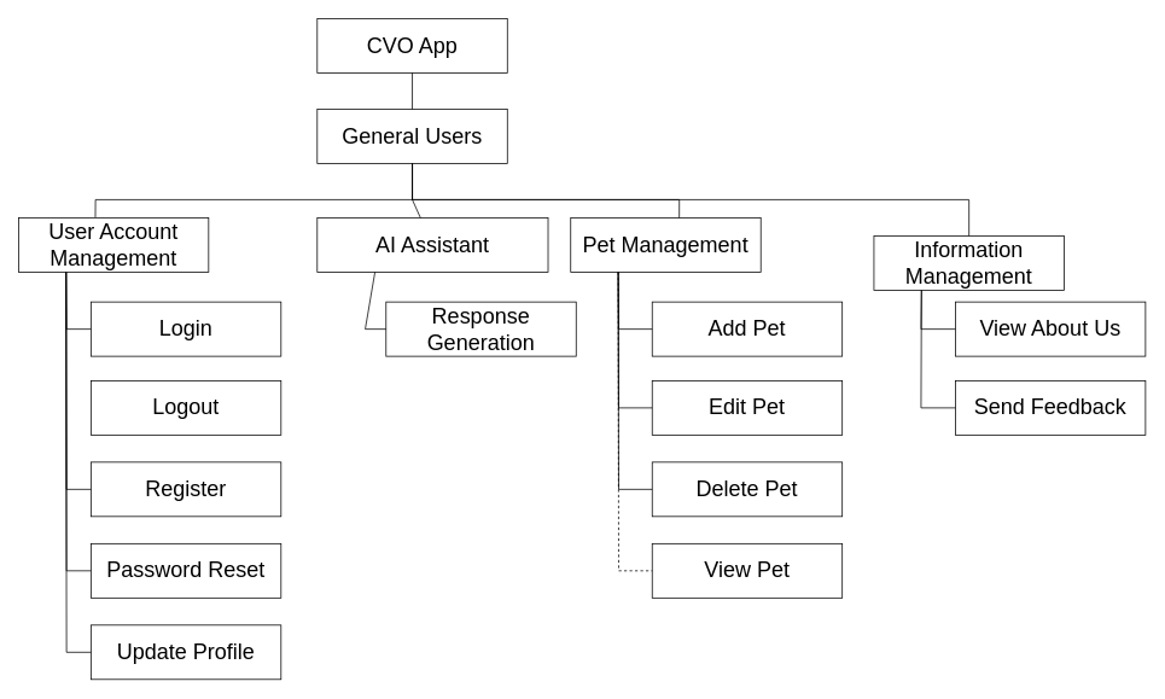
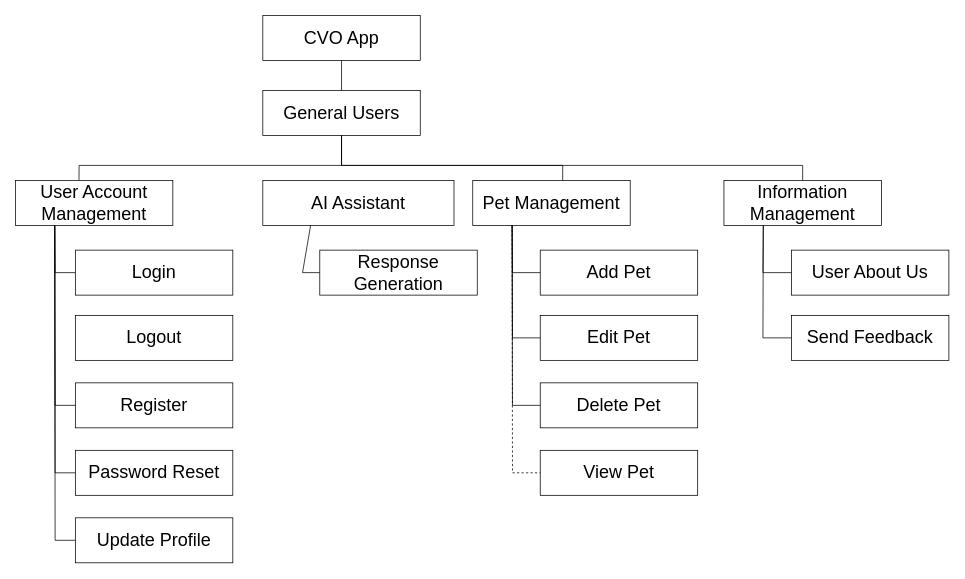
  <mxCell id="0" />
  <mxCell id="1" parent="0" />
  <mxCell id="2" value="&lt;font style=&quot;font-size: 24px;&quot;&gt;CVO App&lt;/font&gt;" style="rounded=0;whiteSpace=wrap;html=1;" vertex="1" parent="1"><mxGeometry x="350" y="20" width="210" height="60" as="geometry" /></mxCell>
  <mxCell id="3" value="&lt;span style=&quot;font-size: 24px;&quot;&gt;General Users&lt;/span&gt;" style="rounded=0;whiteSpace=wrap;html=1;" vertex="1" parent="1"><mxGeometry x="350" y="120" width="210" height="60" as="geometry" /></mxCell>
  <mxCell id="4" value="" style="endArrow=none;html=1;rounded=0;entryX=0.5;entryY=1;entryDx=0;entryDy=0;" edge="1" parent="1" source="3" target="2"><mxGeometry width="50" height="50" relative="1" as="geometry"><mxPoint x="350" y="340" as="sourcePoint" /><mxPoint x="400" y="290" as="targetPoint" /></mxGeometry></mxCell>
  <mxCell id="5" value="" style="endArrow=none;html=1;rounded=0;entryX=0.5;entryY=1;entryDx=0;entryDy=0;exitX=0.404;exitY=-0.01;exitDx=0;exitDy=0;exitPerimeter=0;" edge="1" parent="1" source="6" target="3"><mxGeometry width="50" height="50" relative="1" as="geometry"><mxPoint x="110" y="220" as="sourcePoint" /><mxPoint x="400" y="290" as="targetPoint" /><Array as="points"><mxPoint x="105" y="220" /><mxPoint x="455" y="220" /></Array></mxGeometry></mxCell>
  <mxCell id="6" value="&lt;span style=&quot;font-size: 24px;&quot;&gt;User Account Management&lt;/span&gt;" style="rounded=0;whiteSpace=wrap;html=1;" vertex="1" parent="1"><mxGeometry x="20" y="240" width="210" height="60" as="geometry" /></mxCell>
  <mxCell id="7" value="&lt;span style=&quot;font-size: 24px;&quot;&gt;Login&lt;/span&gt;" style="rounded=0;whiteSpace=wrap;html=1;" vertex="1" parent="1"><mxGeometry x="100" y="333" width="210" height="60" as="geometry" /></mxCell>
  <mxCell id="8" value="&lt;span style=&quot;font-size: 24px;&quot;&gt;Logout&lt;/span&gt;" style="rounded=0;whiteSpace=wrap;html=1;" vertex="1" parent="1"><mxGeometry x="100" y="420" width="210" height="60" as="geometry" /></mxCell>
  <mxCell id="9" value="&lt;span style=&quot;font-size: 24px;&quot;&gt;Register&lt;/span&gt;" style="rounded=0;whiteSpace=wrap;html=1;" vertex="1" parent="1"><mxGeometry x="100" y="510" width="210" height="60" as="geometry" /></mxCell>
  <mxCell id="10" value="&lt;span style=&quot;font-size: 24px;&quot;&gt;Password Reset&lt;/span&gt;" style="rounded=0;whiteSpace=wrap;html=1;" vertex="1" parent="1"><mxGeometry x="100" y="600" width="210" height="60" as="geometry" /></mxCell>
  <mxCell id="11" value="&lt;span style=&quot;font-size: 24px;&quot;&gt;Update Profile&lt;/span&gt;" style="rounded=0;whiteSpace=wrap;html=1;" vertex="1" parent="1"><mxGeometry x="100" y="690" width="210" height="60" as="geometry" /></mxCell>
  <mxCell id="12" value="" style="endArrow=none;html=1;rounded=0;exitX=0.25;exitY=1;exitDx=0;exitDy=0;entryX=0;entryY=0.5;entryDx=0;entryDy=0;" edge="1" parent="1" source="6" target="7"><mxGeometry width="50" height="50" relative="1" as="geometry"><mxPoint x="190" y="550" as="sourcePoint" /><mxPoint x="240" y="500" as="targetPoint" /><Array as="points"><mxPoint x="73" y="363" /></Array></mxGeometry></mxCell>
  <mxCell id="13" value="" style="endArrow=none;html=1;rounded=0;exitX=0.25;exitY=1;exitDx=0;exitDy=0;entryX=0;entryY=0.5;entryDx=0;entryDy=0;" edge="1" parent="1" source="6" target="9"><mxGeometry width="50" height="50" relative="1" as="geometry"><mxPoint x="150" y="490" as="sourcePoint" /><mxPoint x="200" y="440" as="targetPoint" /><Array as="points"><mxPoint x="73" y="540" /></Array></mxGeometry></mxCell>
  <mxCell id="14" value="" style="endArrow=none;html=1;rounded=0;exitX=0.25;exitY=1;exitDx=0;exitDy=0;entryX=0;entryY=0.5;entryDx=0;entryDy=0;" edge="1" parent="1" source="6" target="10"><mxGeometry width="50" height="50" relative="1" as="geometry"><mxPoint x="250" y="470" as="sourcePoint" /><mxPoint x="300" y="420" as="targetPoint" /><Array as="points"><mxPoint x="73" y="630" /></Array></mxGeometry></mxCell>
  <mxCell id="15" value="" style="endArrow=none;html=1;rounded=0;exitX=0.25;exitY=1;exitDx=0;exitDy=0;entryX=0;entryY=0.5;entryDx=0;entryDy=0;" edge="1" parent="1" source="6" target="11"><mxGeometry width="50" height="50" relative="1" as="geometry"><mxPoint x="140" y="480" as="sourcePoint" /><mxPoint x="190" y="430" as="targetPoint" /><Array as="points"><mxPoint x="73" y="720" /></Array></mxGeometry></mxCell>
  <mxCell id="16" value="&lt;span style=&quot;font-size: 24px;&quot;&gt;AI Assistant&lt;/span&gt;" style="rounded=0;whiteSpace=wrap;html=1;" vertex="1" parent="1"><mxGeometry x="350" y="240" width="255" height="60" as="geometry" /></mxCell>
  <mxCell id="17" value="&lt;span style=&quot;font-size: 24px;&quot;&gt;Response Generation&lt;/span&gt;" style="rounded=0;whiteSpace=wrap;html=1;" vertex="1" parent="1"><mxGeometry x="426" y="333" width="210" height="60" as="geometry" /></mxCell>
  <mxCell id="18" value="" style="endArrow=none;html=1;rounded=0;exitX=0.25;exitY=1;exitDx=0;exitDy=0;entryX=0;entryY=0.5;entryDx=0;entryDy=0;" edge="1" parent="1" source="16" target="17"><mxGeometry width="50" height="50" relative="1" as="geometry"><mxPoint x="410" y="320" as="sourcePoint" /><mxPoint x="580" y="320" as="targetPoint" /><Array as="points"><mxPoint x="403" y="363" /></Array></mxGeometry></mxCell>
- <mxCell id="19" value="" style="endArrow=none;html=1;rounded=0;entryX=0.5;entryY=1;entryDx=0;entryDy=0;" edge="1" parent="1" source="16" target="3"><mxGeometry width="50" height="50" relative="1" as="geometry"><mxPoint x="550" y="260" as="sourcePoint" /><mxPoint x="600" y="210" as="targetPoint" /><Array as="points"><mxPoint x="455" y="220" /></Array></mxGeometry></mxCell>
  <mxCell id="20" value="&lt;span style=&quot;font-size: 24px;&quot;&gt;Pet Management&lt;/span&gt;" style="rounded=0;whiteSpace=wrap;html=1;" vertex="1" parent="1"><mxGeometry x="630" y="240" width="210" height="60" as="geometry" /></mxCell>
  <mxCell id="21" value="" style="endArrow=none;html=1;rounded=0;entryX=0.5;entryY=1;entryDx=0;entryDy=0;exitX=0.571;exitY=0;exitDx=0;exitDy=0;exitPerimeter=0;" edge="1" parent="1" source="20" target="3"><mxGeometry width="50" height="50" relative="1" as="geometry"><mxPoint x="550" y="260" as="sourcePoint" /><mxPoint x="600" y="210" as="targetPoint" /><Array as="points"><mxPoint x="750" y="220" /><mxPoint x="455" y="220" /></Array></mxGeometry></mxCell>
  <mxCell id="22" value="&lt;span style=&quot;font-size: 24px;&quot;&gt;Add Pet&lt;/span&gt;" style="rounded=0;whiteSpace=wrap;html=1;" vertex="1" parent="1"><mxGeometry x="720" y="333" width="210" height="60" as="geometry" /></mxCell>
  <mxCell id="23" value="&lt;span style=&quot;font-size: 24px;&quot;&gt;Edit Pet&lt;/span&gt;" style="rounded=0;whiteSpace=wrap;html=1;" vertex="1" parent="1"><mxGeometry x="720" y="420" width="210" height="60" as="geometry" /></mxCell>
  <mxCell id="24" value="&lt;span style=&quot;font-size: 24px;&quot;&gt;Delete Pet&lt;/span&gt;" style="rounded=0;whiteSpace=wrap;html=1;" vertex="1" parent="1"><mxGeometry x="720" y="510" width="210" height="60" as="geometry" /></mxCell>
  <mxCell id="25" value="&lt;span style=&quot;font-size: 24px;&quot;&gt;View Pet&lt;/span&gt;" style="rounded=0;whiteSpace=wrap;html=1;" vertex="1" parent="1"><mxGeometry x="720" y="600" width="210" height="60" as="geometry" /></mxCell>
  <mxCell id="26" value="" style="endArrow=none;html=1;rounded=0;exitX=0.25;exitY=1;exitDx=0;exitDy=0;entryX=0;entryY=0.5;entryDx=0;entryDy=0;" edge="1" parent="1" source="20" target="22"><mxGeometry width="50" height="50" relative="1" as="geometry"><mxPoint x="660" y="420" as="sourcePoint" /><mxPoint x="710" y="370" as="targetPoint" /><Array as="points"><mxPoint x="683" y="363" /></Array></mxGeometry></mxCell>
  <mxCell id="27" value="" style="endArrow=none;html=1;rounded=0;exitX=0.25;exitY=1;exitDx=0;exitDy=0;entryX=0;entryY=0.5;entryDx=0;entryDy=0;" edge="1" parent="1" source="20" target="23"><mxGeometry width="50" height="50" relative="1" as="geometry"><mxPoint x="660" y="420" as="sourcePoint" /><mxPoint x="710" y="370" as="targetPoint" /><Array as="points"><mxPoint x="683" y="450" /></Array></mxGeometry></mxCell>
  <mxCell id="28" value="" style="endArrow=none;html=1;rounded=0;exitX=0.25;exitY=1;exitDx=0;exitDy=0;entryX=0;entryY=0.5;entryDx=0;entryDy=0;" edge="1" parent="1" source="20" target="24"><mxGeometry width="50" height="50" relative="1" as="geometry"><mxPoint x="660" y="420" as="sourcePoint" /><mxPoint x="710" y="370" as="targetPoint" /><Array as="points"><mxPoint x="683" y="540" /></Array></mxGeometry></mxCell>
  <mxCell id="29" value="" style="endArrow=none;html=1;rounded=0;exitX=0.25;exitY=1;exitDx=0;exitDy=0;entryX=0;entryY=0.5;entryDx=0;entryDy=0;dashed=1;" edge="1" parent="1" source="20" target="25"><mxGeometry width="50" height="50" relative="1" as="geometry"><mxPoint x="660" y="420" as="sourcePoint" /><mxPoint x="710" y="370" as="targetPoint" /><Array as="points"><mxPoint x="683" y="630" /></Array></mxGeometry></mxCell>
- <mxCell id="30" value="&lt;span style=&quot;font-size: 24px;&quot;&gt;Information Management&lt;/span&gt;" style="rounded=0;whiteSpace=wrap;html=1;" vertex="1" parent="1"><mxGeometry x="965" y="260" width="210" height="60" as="geometry" /></mxCell>
- <mxCell id="31" value="&lt;span style=&quot;font-size: 24px;&quot;&gt;View About Us&lt;/span&gt;" style="rounded=0;whiteSpace=wrap;html=1;" vertex="1" parent="1"><mxGeometry x="1055" y="333" width="210" height="60" as="geometry" /></mxCell>
+ <mxCell id="30" value="&lt;span style=&quot;font-size: 24px;&quot;&gt;Information Management&lt;/span&gt;" style="rounded=0;whiteSpace=wrap;html=1;" vertex="1" parent="1"><mxGeometry x="965" y="240" width="210" height="60" as="geometry" /></mxCell>
+ <mxCell id="31" value="&lt;span style=&quot;font-size: 24px;&quot;&gt;User About Us&lt;/span&gt;" style="rounded=0;whiteSpace=wrap;html=1;" vertex="1" parent="1"><mxGeometry x="1055" y="333" width="210" height="60" as="geometry" /></mxCell>
  <mxCell id="32" value="&lt;span style=&quot;font-size: 24px;&quot;&gt;Send Feedback&lt;/span&gt;" style="rounded=0;whiteSpace=wrap;html=1;" vertex="1" parent="1"><mxGeometry x="1055" y="420" width="210" height="60" as="geometry" /></mxCell>
  <mxCell id="33" value="" style="endArrow=none;html=1;rounded=0;exitX=0.5;exitY=1;exitDx=0;exitDy=0;entryX=0.5;entryY=0;entryDx=0;entryDy=0;" edge="1" parent="1" source="3" target="30"><mxGeometry width="50" height="50" relative="1" as="geometry"><mxPoint x="640" y="350" as="sourcePoint" /><mxPoint x="690" y="300" as="targetPoint" /><Array as="points"><mxPoint x="455" y="220" /><mxPoint x="1070" y="220" /></Array></mxGeometry></mxCell>
  <mxCell id="34" value="" style="endArrow=none;html=1;rounded=0;exitX=0.25;exitY=1;exitDx=0;exitDy=0;entryX=0;entryY=0.5;entryDx=0;entryDy=0;" edge="1" parent="1" source="30" target="31"><mxGeometry width="50" height="50" relative="1" as="geometry"><mxPoint x="1140" y="460" as="sourcePoint" /><mxPoint x="1190" y="410" as="targetPoint" /><Array as="points"><mxPoint x="1017" y="363" /></Array></mxGeometry></mxCell>
  <mxCell id="35" value="" style="endArrow=none;html=1;rounded=0;entryX=0.25;entryY=1;entryDx=0;entryDy=0;exitX=0;exitY=0.5;exitDx=0;exitDy=0;" edge="1" parent="1" source="32" target="30"><mxGeometry width="50" height="50" relative="1" as="geometry"><mxPoint x="1140" y="460" as="sourcePoint" /><mxPoint x="1190" y="410" as="targetPoint" /><Array as="points"><mxPoint x="1017" y="450" /></Array></mxGeometry></mxCell>
